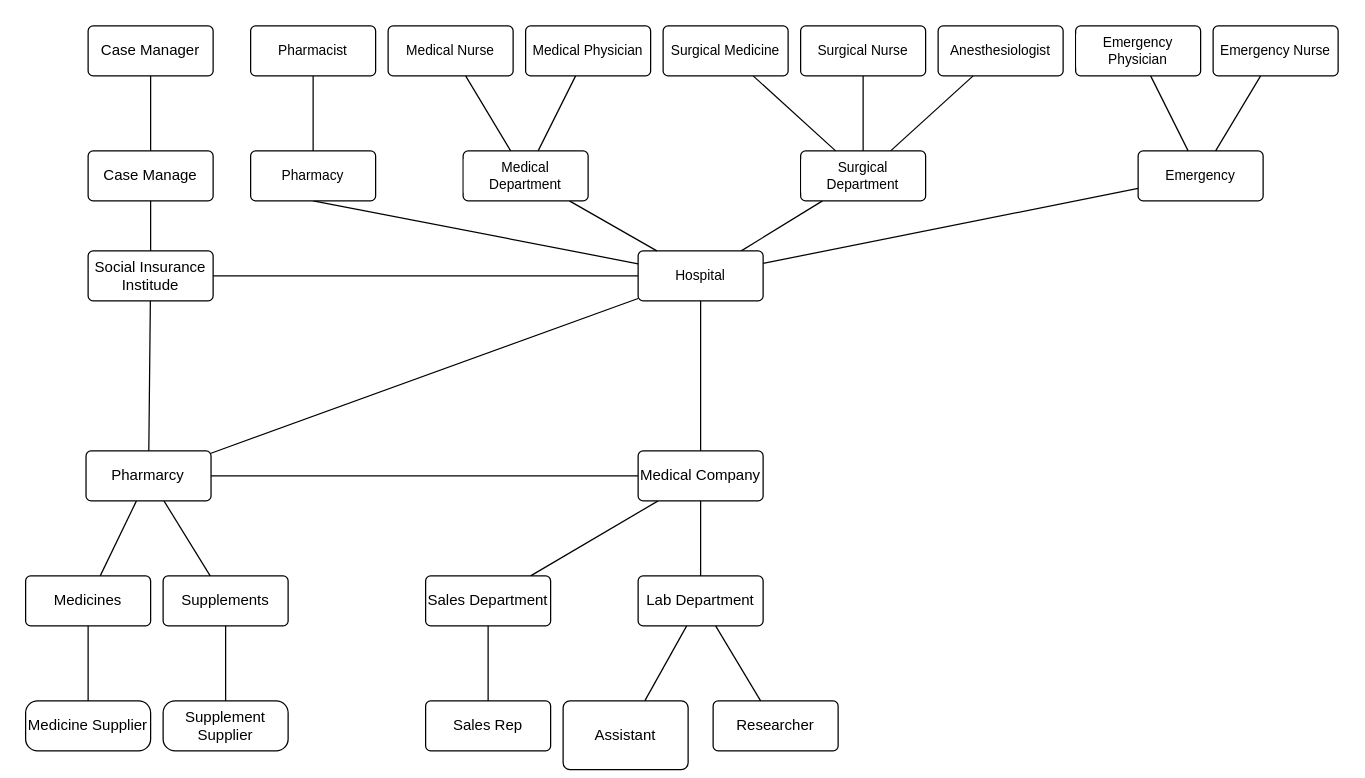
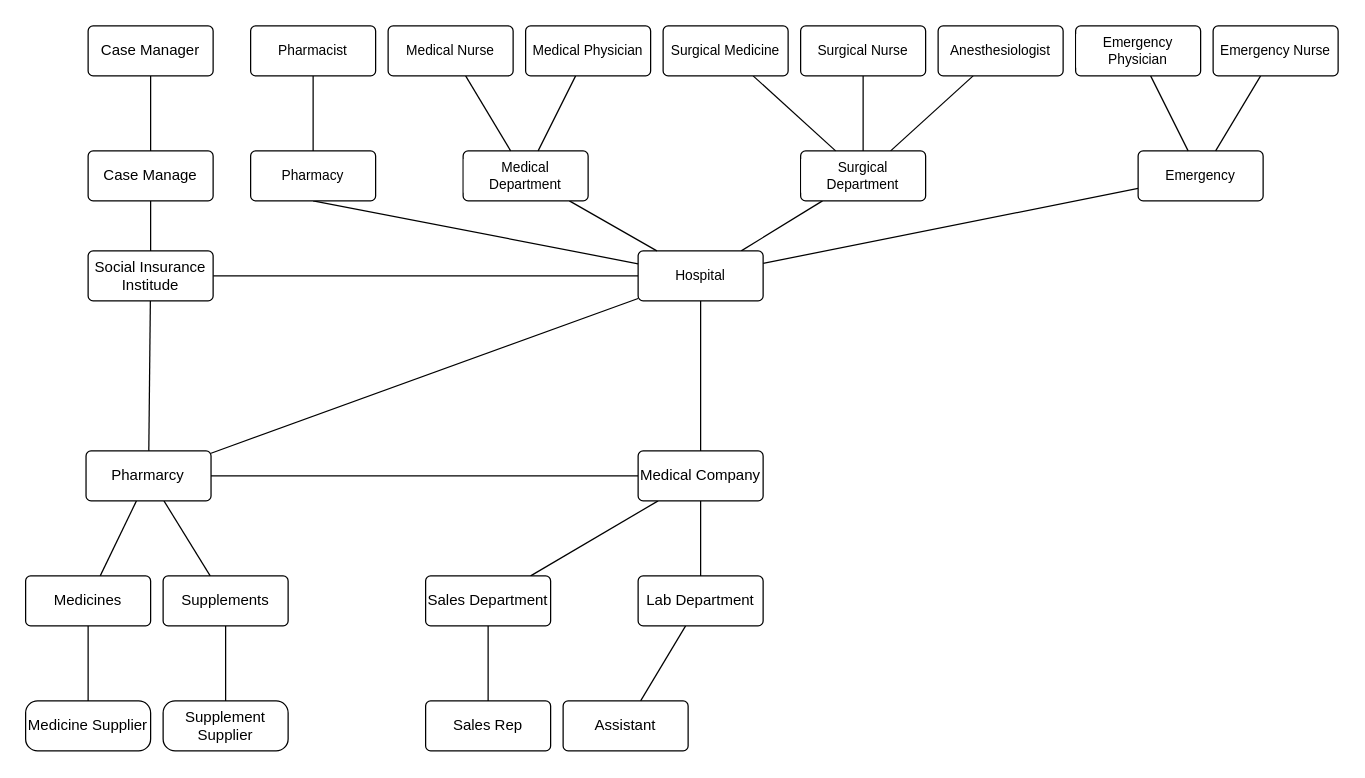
  <mxCell id="0" />
  <mxCell id="1" parent="0" />
  <mxCell id="2" value="" style="edgeStyle=none;shape=connector;rounded=0;orthogonalLoop=1;jettySize=auto;html=1;strokeColor=default;align=center;verticalAlign=middle;fontFamily=Helvetica;fontSize=11;fontColor=default;labelBackgroundColor=default;endArrow=none;" parent="1" source="4" target="56" edge="1"><mxGeometry relative="1" as="geometry"><mxPoint x="59.997" y="480" as="targetPoint" /></mxGeometry></mxCell>
  <mxCell id="3" value="" style="edgeStyle=none;shape=connector;rounded=0;orthogonalLoop=1;jettySize=auto;html=1;strokeColor=default;align=center;verticalAlign=middle;fontFamily=Helvetica;fontSize=11;fontColor=default;labelBackgroundColor=default;endArrow=none;" parent="1" source="4" target="6" edge="1"><mxGeometry relative="1" as="geometry" /></mxCell>
  <mxCell id="4" value="Pharmarcy" style="rounded=1;arcSize=10;whiteSpace=wrap;html=1;align=center;" parent="1" vertex="1"><mxGeometry x="68.33" y="360" width="100" height="40" as="geometry" /></mxCell>
  <mxCell id="5" value="" style="edgeStyle=none;shape=connector;rounded=0;orthogonalLoop=1;jettySize=auto;html=1;strokeColor=default;align=center;verticalAlign=middle;fontFamily=Helvetica;fontSize=11;fontColor=default;labelBackgroundColor=default;endArrow=none;" parent="1" source="6" target="57" edge="1"><mxGeometry relative="1" as="geometry" /></mxCell>
  <mxCell id="6" value="Supplements" style="rounded=1;arcSize=10;whiteSpace=wrap;html=1;align=center;" parent="1" vertex="1"><mxGeometry x="130" y="460" width="100" height="40" as="geometry" /></mxCell>
  <mxCell id="7" value="" style="edgeStyle=none;shape=connector;rounded=0;orthogonalLoop=1;jettySize=auto;html=1;strokeColor=default;align=center;verticalAlign=middle;fontFamily=Helvetica;fontSize=11;fontColor=default;labelBackgroundColor=default;endArrow=none;" parent="1" source="56" target="8" edge="1"><mxGeometry relative="1" as="geometry"><mxPoint x="70.504" y="500" as="sourcePoint" /></mxGeometry></mxCell>
  <mxCell id="8" value="Medicine Supplier" style="rounded=1;arcSize=24;whiteSpace=wrap;html=1;align=center;" parent="1" vertex="1"><mxGeometry x="20" y="560" width="100" height="40" as="geometry" /></mxCell>
  <mxCell id="9" style="edgeStyle=none;shape=connector;rounded=0;orthogonalLoop=1;jettySize=auto;html=1;strokeColor=default;align=center;verticalAlign=middle;fontFamily=Helvetica;fontSize=11;fontColor=default;labelBackgroundColor=default;endArrow=none;" parent="1" source="12" target="14" edge="1"><mxGeometry relative="1" as="geometry" /></mxCell>
  <mxCell id="10" style="edgeStyle=none;shape=connector;rounded=0;orthogonalLoop=1;jettySize=auto;html=1;strokeColor=default;align=center;verticalAlign=middle;fontFamily=Helvetica;fontSize=11;fontColor=default;labelBackgroundColor=default;endArrow=none;" parent="1" source="12" target="31" edge="1"><mxGeometry relative="1" as="geometry" /></mxCell>
  <mxCell id="11" style="edgeStyle=none;shape=connector;rounded=0;orthogonalLoop=1;jettySize=auto;html=1;strokeColor=default;align=center;verticalAlign=middle;fontFamily=Helvetica;fontSize=11;fontColor=default;labelBackgroundColor=default;endArrow=none;" parent="1" source="12" target="4" edge="1"><mxGeometry relative="1" as="geometry" /></mxCell>
  <mxCell id="12" value="Social Insurance Institude" style="rounded=1;arcSize=10;whiteSpace=wrap;html=1;align=center;" parent="1" vertex="1"><mxGeometry x="70" y="200" width="100" height="40" as="geometry" /></mxCell>
  <mxCell id="13" value="Case Manager" style="rounded=1;arcSize=10;whiteSpace=wrap;html=1;align=center;" parent="1" vertex="1"><mxGeometry x="70" y="20" width="100" height="40" as="geometry" /></mxCell>
  <mxCell id="14" value="Case Manage" style="rounded=1;arcSize=10;whiteSpace=wrap;html=1;align=center;" parent="1" vertex="1"><mxGeometry x="70" y="120" width="100" height="40" as="geometry" /></mxCell>
  <mxCell id="15" value="" style="edgeStyle=none;shape=connector;rounded=0;orthogonalLoop=1;jettySize=auto;html=1;strokeColor=default;align=center;verticalAlign=middle;fontFamily=Helvetica;fontSize=11;fontColor=default;labelBackgroundColor=default;endArrow=none;" parent="1" source="18" target="22" edge="1"><mxGeometry relative="1" as="geometry" /></mxCell>
  <mxCell id="16" value="" style="edgeStyle=none;shape=connector;rounded=0;orthogonalLoop=1;jettySize=auto;html=1;strokeColor=default;align=center;verticalAlign=middle;fontFamily=Helvetica;fontSize=11;fontColor=default;labelBackgroundColor=default;endArrow=none;" parent="1" source="18" target="20" edge="1"><mxGeometry relative="1" as="geometry" /></mxCell>
  <mxCell id="17" style="edgeStyle=none;shape=connector;rounded=0;orthogonalLoop=1;jettySize=auto;html=1;strokeColor=default;align=center;verticalAlign=middle;fontFamily=Helvetica;fontSize=11;fontColor=default;labelBackgroundColor=default;endArrow=none;" parent="1" source="18" target="4" edge="1"><mxGeometry relative="1" as="geometry" /></mxCell>
  <mxCell id="18" value="Medical Company" style="rounded=1;arcSize=10;whiteSpace=wrap;html=1;align=center;" parent="1" vertex="1"><mxGeometry x="510" y="360" width="100" height="40" as="geometry" /></mxCell>
  <mxCell id="19" value="" style="edgeStyle=none;shape=connector;rounded=0;orthogonalLoop=1;jettySize=auto;html=1;strokeColor=default;align=center;verticalAlign=middle;fontFamily=Helvetica;fontSize=11;fontColor=default;labelBackgroundColor=default;endArrow=none;" parent="1" source="20" target="25" edge="1"><mxGeometry relative="1" as="geometry" /></mxCell>
  <mxCell id="20" value="Sales Department" style="rounded=1;arcSize=10;whiteSpace=wrap;html=1;align=center;" parent="1" vertex="1"><mxGeometry x="340" y="460" width="100" height="40" as="geometry" /></mxCell>
  <mxCell id="21" style="edgeStyle=none;shape=connector;rounded=0;orthogonalLoop=1;jettySize=auto;html=1;strokeColor=default;align=center;verticalAlign=middle;fontFamily=Helvetica;fontSize=11;fontColor=default;labelBackgroundColor=default;endArrow=none;" parent="1" source="22" target="24" edge="1"><mxGeometry relative="1" as="geometry" /></mxCell>
  <mxCell id="22" value="Lab Department" style="rounded=1;arcSize=10;whiteSpace=wrap;html=1;align=center;" parent="1" vertex="1"><mxGeometry x="510" y="460" width="100" height="40" as="geometry" /></mxCell>
- <mxCell id="23" value="Researcher" style="rounded=1;arcSize=10;whiteSpace=wrap;html=1;align=center;" parent="1" vertex="1"><mxGeometry x="570" y="560" width="100" height="40" as="geometry" /></mxCell>
- <mxCell id="24" value="Assistant" style="rounded=1;arcSize=10;whiteSpace=wrap;html=1;align=center;" parent="1" vertex="1"><mxGeometry x="450" y="560" width="100" height="55" as="geometry" /></mxCell>
+ <mxCell id="24" value="Assistant" style="rounded=1;arcSize=10;whiteSpace=wrap;html=1;align=center;" parent="1" vertex="1"><mxGeometry x="450" y="560" width="100" height="40" as="geometry" /></mxCell>
  <mxCell id="25" value="Sales Rep" style="rounded=1;arcSize=10;whiteSpace=wrap;html=1;align=center;" parent="1" vertex="1"><mxGeometry x="340" y="560" width="100" height="40" as="geometry" /></mxCell>
- <mxCell id="26" value="" style="endArrow=none;html=1;rounded=0;" parent="1" source="23" target="22" edge="1"><mxGeometry width="50" height="50" relative="1" as="geometry"><mxPoint x="555" y="220" as="sourcePoint" /><mxPoint x="605" y="170" as="targetPoint" /></mxGeometry></mxCell>
  <mxCell id="27" style="edgeStyle=none;shape=connector;rounded=0;orthogonalLoop=1;jettySize=auto;html=1;strokeColor=default;align=center;verticalAlign=middle;fontFamily=Helvetica;fontSize=11;fontColor=default;labelBackgroundColor=default;endArrow=none;" parent="1" source="31" target="36" edge="1"><mxGeometry relative="1" as="geometry" /></mxCell>
  <mxCell id="28" style="edgeStyle=none;shape=connector;rounded=0;orthogonalLoop=1;jettySize=auto;html=1;strokeColor=default;align=center;verticalAlign=middle;fontFamily=Helvetica;fontSize=11;fontColor=default;labelBackgroundColor=default;endArrow=none;" parent="1" source="31" target="37" edge="1"><mxGeometry relative="1" as="geometry" /></mxCell>
  <mxCell id="29" style="edgeStyle=none;shape=connector;rounded=0;orthogonalLoop=1;jettySize=auto;html=1;strokeColor=default;align=center;verticalAlign=middle;fontFamily=Helvetica;fontSize=11;fontColor=default;labelBackgroundColor=default;endArrow=none;jumpStyle=arc;" parent="1" source="31" target="18" edge="1"><mxGeometry relative="1" as="geometry"><mxPoint x="838" y="260" as="sourcePoint" /></mxGeometry></mxCell>
  <mxCell id="30" style="edgeStyle=none;shape=connector;rounded=0;orthogonalLoop=1;jettySize=auto;html=1;strokeColor=default;align=center;verticalAlign=middle;fontFamily=Helvetica;fontSize=11;fontColor=default;labelBackgroundColor=default;endArrow=none;" parent="1" source="31" target="4" edge="1"><mxGeometry relative="1" as="geometry" /></mxCell>
  <mxCell id="31" value="Hospital" style="rounded=1;arcSize=10;whiteSpace=wrap;html=1;align=center;fontFamily=Helvetica;fontSize=11;fontColor=default;labelBackgroundColor=default;" parent="1" vertex="1"><mxGeometry x="510" y="200" width="100" height="40" as="geometry" /></mxCell>
  <mxCell id="32" style="edgeStyle=none;shape=connector;rounded=0;orthogonalLoop=1;jettySize=auto;html=1;strokeColor=default;align=center;verticalAlign=middle;fontFamily=Helvetica;fontSize=11;fontColor=default;labelBackgroundColor=default;endArrow=none;" parent="1" source="33" target="31" edge="1"><mxGeometry relative="1" as="geometry" /></mxCell>
  <mxCell id="33" value="Medical Department" style="rounded=1;arcSize=10;whiteSpace=wrap;html=1;align=center;fontFamily=Helvetica;fontSize=11;fontColor=default;labelBackgroundColor=default;" parent="1" vertex="1"><mxGeometry x="370" y="120" width="100" height="40" as="geometry" /></mxCell>
  <mxCell id="34" style="edgeStyle=none;shape=connector;rounded=0;orthogonalLoop=1;jettySize=auto;html=1;strokeColor=default;align=center;verticalAlign=middle;fontFamily=Helvetica;fontSize=11;fontColor=default;labelBackgroundColor=default;endArrow=none;" parent="1" source="36" target="45" edge="1"><mxGeometry relative="1" as="geometry" /></mxCell>
  <mxCell id="35" style="edgeStyle=none;shape=connector;rounded=0;orthogonalLoop=1;jettySize=auto;html=1;strokeColor=default;align=center;verticalAlign=middle;fontFamily=Helvetica;fontSize=11;fontColor=default;labelBackgroundColor=default;endArrow=none;" parent="1" source="36" target="44" edge="1"><mxGeometry relative="1" as="geometry" /></mxCell>
  <mxCell id="36" value="Surgical Department" style="rounded=1;arcSize=10;whiteSpace=wrap;html=1;align=center;fontFamily=Helvetica;fontSize=11;fontColor=default;labelBackgroundColor=default;" parent="1" vertex="1"><mxGeometry x="640" y="120" width="100" height="40" as="geometry" /></mxCell>
  <mxCell id="37" value="Emergency" style="rounded=1;arcSize=10;whiteSpace=wrap;html=1;align=center;fontFamily=Helvetica;fontSize=11;fontColor=default;labelBackgroundColor=default;" parent="1" vertex="1"><mxGeometry x="910" y="120" width="100" height="40" as="geometry" /></mxCell>
  <mxCell id="38" style="edgeStyle=none;shape=connector;rounded=0;orthogonalLoop=1;jettySize=auto;html=1;exitX=0.5;exitY=1;exitDx=0;exitDy=0;strokeColor=default;align=center;verticalAlign=middle;fontFamily=Helvetica;fontSize=11;fontColor=default;labelBackgroundColor=default;endArrow=none;" parent="1" source="39" target="31" edge="1"><mxGeometry relative="1" as="geometry" /></mxCell>
  <mxCell id="39" value="Pharmacy" style="rounded=1;arcSize=10;whiteSpace=wrap;html=1;align=center;fontFamily=Helvetica;fontSize=11;fontColor=default;labelBackgroundColor=default;" parent="1" vertex="1"><mxGeometry x="200" y="120" width="100" height="40" as="geometry" /></mxCell>
  <mxCell id="40" style="edgeStyle=none;shape=connector;rounded=0;orthogonalLoop=1;jettySize=auto;html=1;strokeColor=default;align=center;verticalAlign=middle;fontFamily=Helvetica;fontSize=11;fontColor=default;labelBackgroundColor=default;endArrow=none;" parent="1" source="41" target="37" edge="1"><mxGeometry relative="1" as="geometry" /></mxCell>
  <mxCell id="41" value="Emergency Physician" style="rounded=1;arcSize=10;whiteSpace=wrap;html=1;align=center;fontFamily=Helvetica;fontSize=11;fontColor=default;labelBackgroundColor=default;" parent="1" vertex="1"><mxGeometry x="860" y="20" width="100" height="40" as="geometry" /></mxCell>
  <mxCell id="42" style="edgeStyle=none;shape=connector;rounded=0;orthogonalLoop=1;jettySize=auto;html=1;strokeColor=default;align=center;verticalAlign=middle;fontFamily=Helvetica;fontSize=11;fontColor=default;labelBackgroundColor=default;endArrow=none;" parent="1" source="43" target="37" edge="1"><mxGeometry relative="1" as="geometry" /></mxCell>
  <mxCell id="43" value="Emergency Nurse" style="rounded=1;arcSize=10;whiteSpace=wrap;html=1;align=center;fontFamily=Helvetica;fontSize=11;fontColor=default;labelBackgroundColor=default;" parent="1" vertex="1"><mxGeometry x="970" y="20" width="100" height="40" as="geometry" /></mxCell>
  <mxCell id="44" value="Anesthesiologist" style="rounded=1;arcSize=10;whiteSpace=wrap;html=1;align=center;fontFamily=Helvetica;fontSize=11;fontColor=default;labelBackgroundColor=default;" parent="1" vertex="1"><mxGeometry x="750" y="20" width="100" height="40" as="geometry" /></mxCell>
  <mxCell id="45" value="Surgical Nurse" style="rounded=1;arcSize=10;whiteSpace=wrap;html=1;align=center;fontFamily=Helvetica;fontSize=11;fontColor=default;labelBackgroundColor=default;" parent="1" vertex="1"><mxGeometry x="640" y="20" width="100" height="40" as="geometry" /></mxCell>
  <mxCell id="46" style="edgeStyle=none;shape=connector;rounded=0;orthogonalLoop=1;jettySize=auto;html=1;strokeColor=default;align=center;verticalAlign=middle;fontFamily=Helvetica;fontSize=11;fontColor=default;labelBackgroundColor=default;endArrow=none;" parent="1" source="47" target="36" edge="1"><mxGeometry relative="1" as="geometry" /></mxCell>
  <mxCell id="47" value="Surgical Medicine" style="rounded=1;arcSize=10;whiteSpace=wrap;html=1;align=center;fontFamily=Helvetica;fontSize=11;fontColor=default;labelBackgroundColor=default;" parent="1" vertex="1"><mxGeometry x="530" y="20" width="100" height="40" as="geometry" /></mxCell>
  <mxCell id="48" style="edgeStyle=none;shape=connector;rounded=0;orthogonalLoop=1;jettySize=auto;html=1;strokeColor=default;align=center;verticalAlign=middle;fontFamily=Helvetica;fontSize=11;fontColor=default;labelBackgroundColor=default;endArrow=none;" parent="1" source="49" target="33" edge="1"><mxGeometry relative="1" as="geometry" /></mxCell>
  <mxCell id="49" value="Medical Physician" style="rounded=1;arcSize=10;whiteSpace=wrap;html=1;align=center;fontFamily=Helvetica;fontSize=11;fontColor=default;labelBackgroundColor=default;" parent="1" vertex="1"><mxGeometry x="420" y="20" width="100" height="40" as="geometry" /></mxCell>
  <mxCell id="50" style="edgeStyle=none;shape=connector;rounded=0;orthogonalLoop=1;jettySize=auto;html=1;strokeColor=default;align=center;verticalAlign=middle;fontFamily=Helvetica;fontSize=11;fontColor=default;labelBackgroundColor=default;endArrow=none;" parent="1" source="51" target="33" edge="1"><mxGeometry relative="1" as="geometry" /></mxCell>
  <mxCell id="51" value="Medical Nurse" style="rounded=1;arcSize=10;whiteSpace=wrap;html=1;align=center;fontFamily=Helvetica;fontSize=11;fontColor=default;labelBackgroundColor=default;" parent="1" vertex="1"><mxGeometry x="310" y="20" width="100" height="40" as="geometry" /></mxCell>
  <mxCell id="52" style="edgeStyle=none;shape=connector;rounded=0;orthogonalLoop=1;jettySize=auto;html=1;strokeColor=default;align=center;verticalAlign=middle;fontFamily=Helvetica;fontSize=11;fontColor=default;labelBackgroundColor=default;endArrow=none;" parent="1" source="14" target="13" edge="1"><mxGeometry relative="1" as="geometry"><mxPoint x="130" y="-85" as="sourcePoint" /><mxPoint x="130" y="110" as="targetPoint" /></mxGeometry></mxCell>
  <mxCell id="53" style="edgeStyle=none;shape=connector;rounded=0;orthogonalLoop=1;jettySize=auto;html=1;strokeColor=default;align=center;verticalAlign=middle;fontFamily=Helvetica;fontSize=11;fontColor=default;labelBackgroundColor=default;endArrow=none;" parent="1" source="54" target="39" edge="1"><mxGeometry relative="1" as="geometry" /></mxCell>
  <mxCell id="54" value="Pharmacist" style="rounded=1;arcSize=10;whiteSpace=wrap;html=1;align=center;fontFamily=Helvetica;fontSize=11;fontColor=default;labelBackgroundColor=default;" parent="1" vertex="1"><mxGeometry x="200" y="20" width="100" height="40" as="geometry" /></mxCell>
  <mxCell id="55" value="" style="edgeStyle=none;shape=connector;rounded=0;orthogonalLoop=1;jettySize=auto;html=1;strokeColor=default;align=center;verticalAlign=middle;fontFamily=Helvetica;fontSize=11;fontColor=default;labelBackgroundColor=default;endArrow=none;" parent="1" target="56" edge="1"><mxGeometry relative="1" as="geometry"><mxPoint x="70.504" y="500" as="sourcePoint" /><mxPoint x="116" y="575" as="targetPoint" /></mxGeometry></mxCell>
  <mxCell id="56" value="Medicines" style="rounded=1;arcSize=10;whiteSpace=wrap;html=1;align=center;" parent="1" vertex="1"><mxGeometry x="20" y="460" width="100" height="40" as="geometry" /></mxCell>
  <mxCell id="57" value="Supplement Supplier" style="rounded=1;arcSize=24;whiteSpace=wrap;html=1;align=center;" parent="1" vertex="1"><mxGeometry x="130" y="560" width="100" height="40" as="geometry" /></mxCell>
